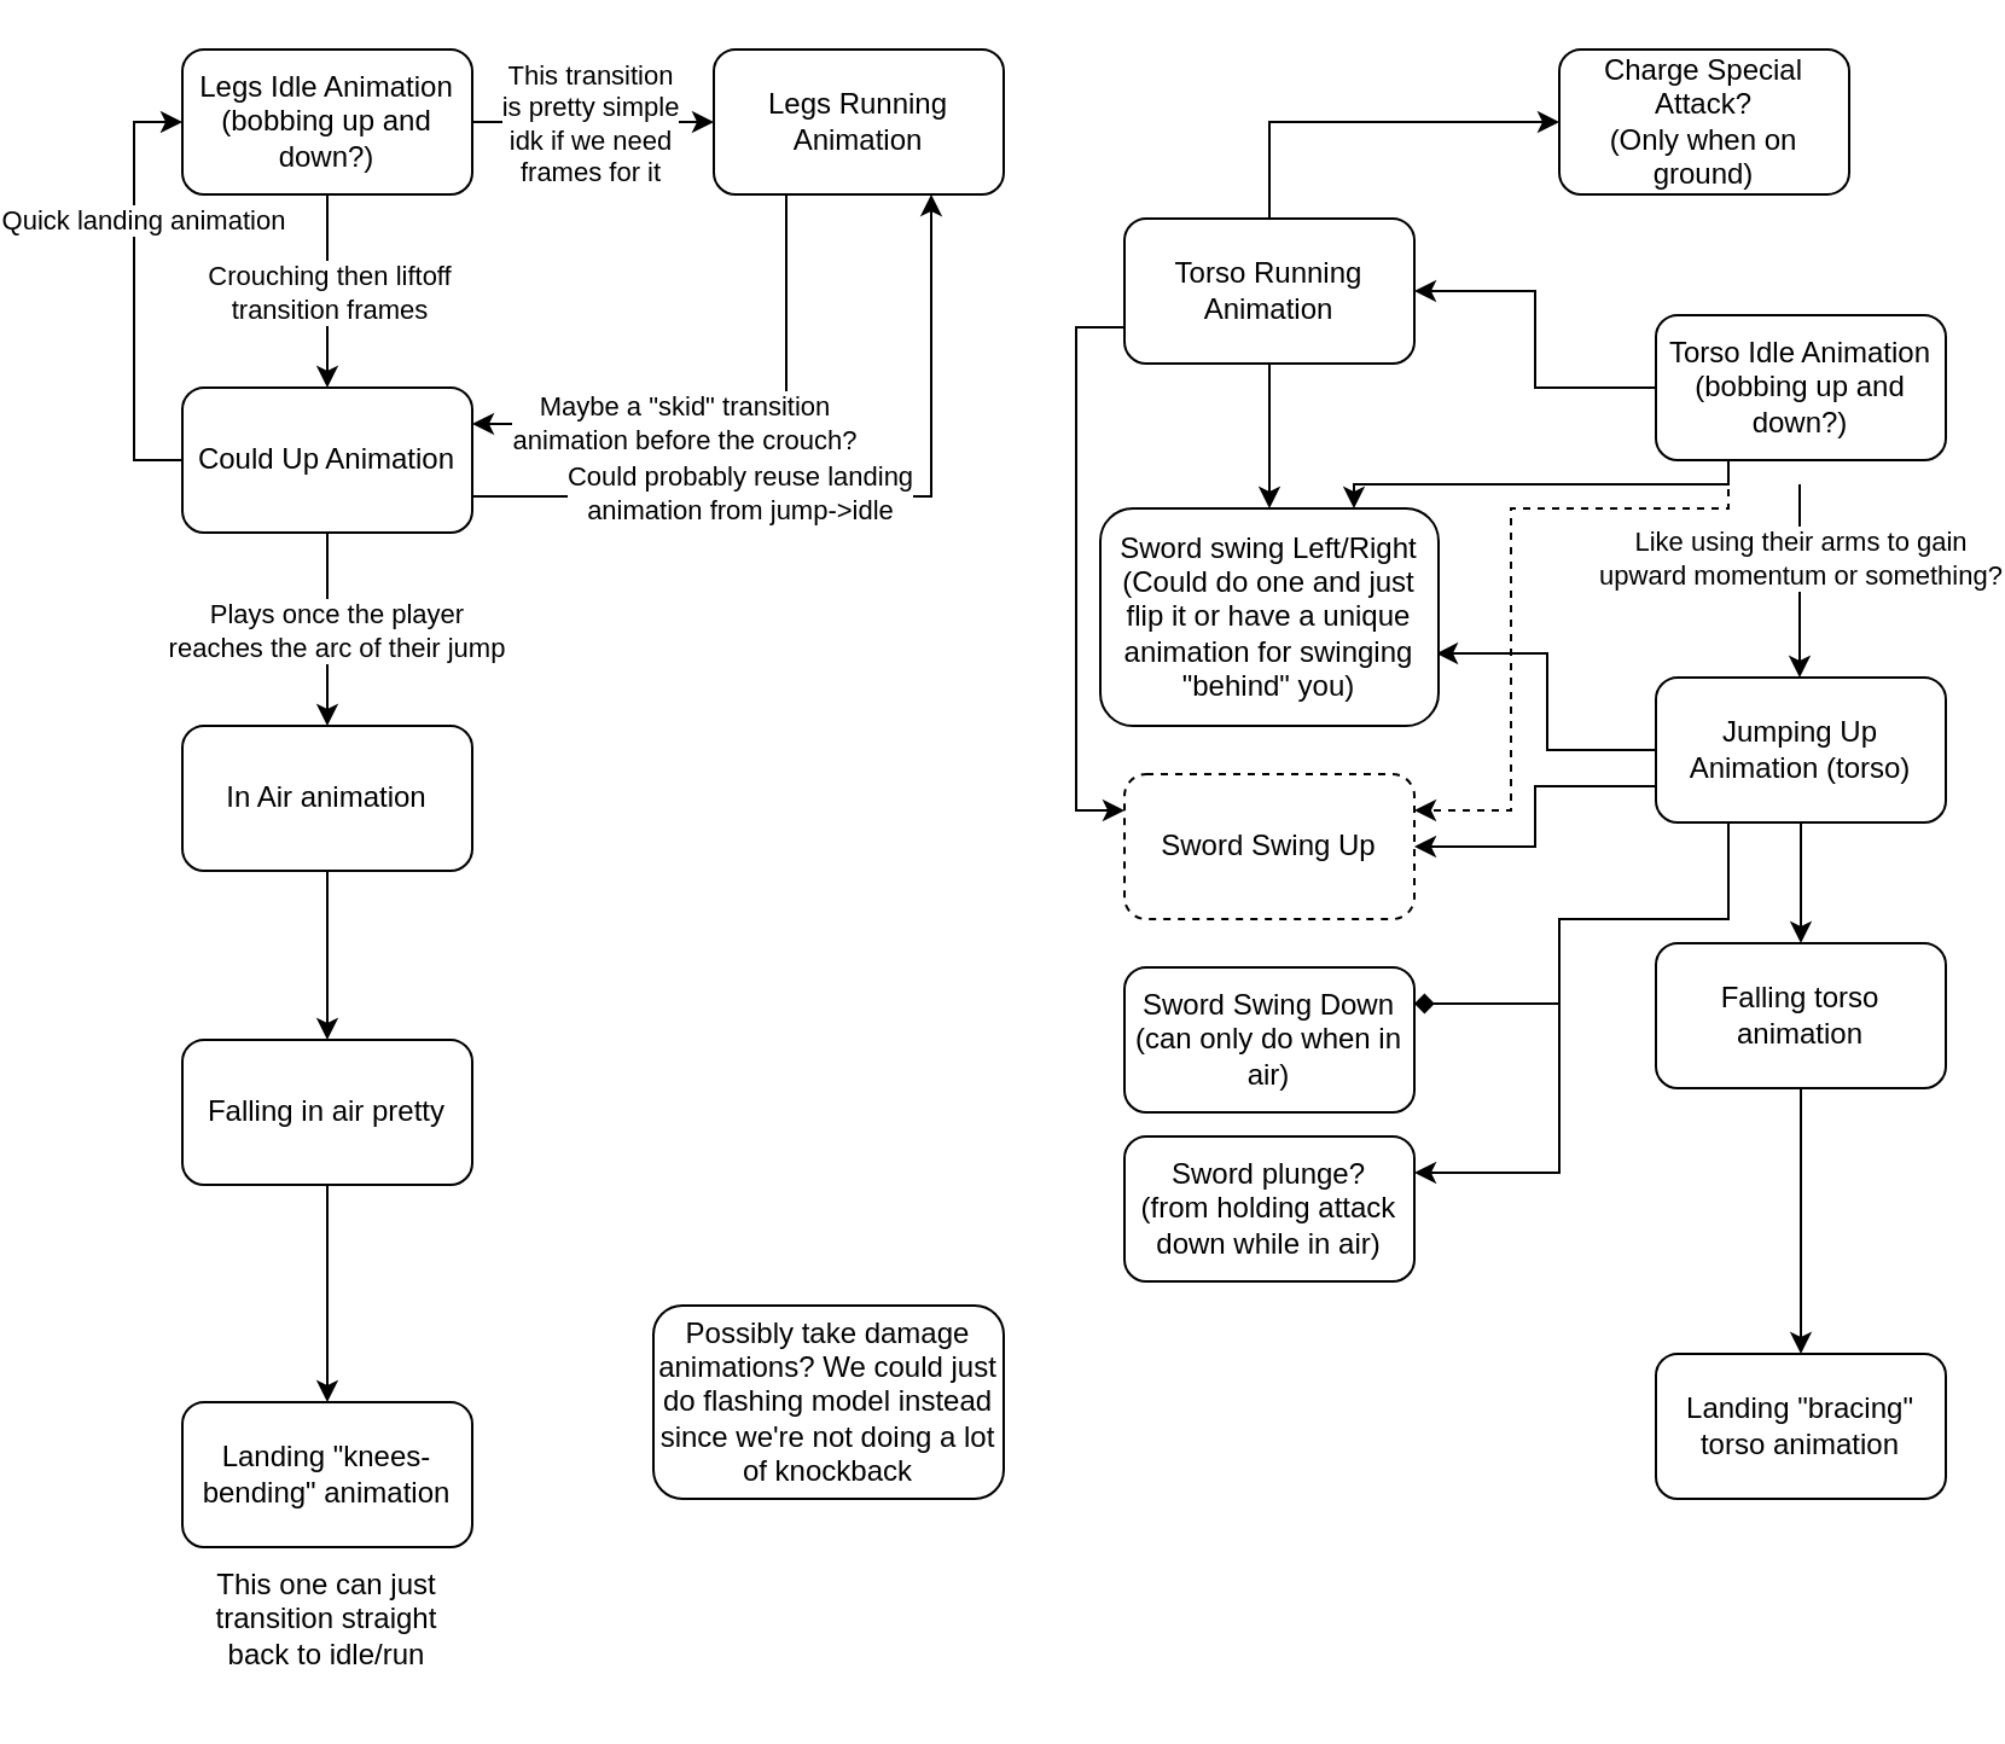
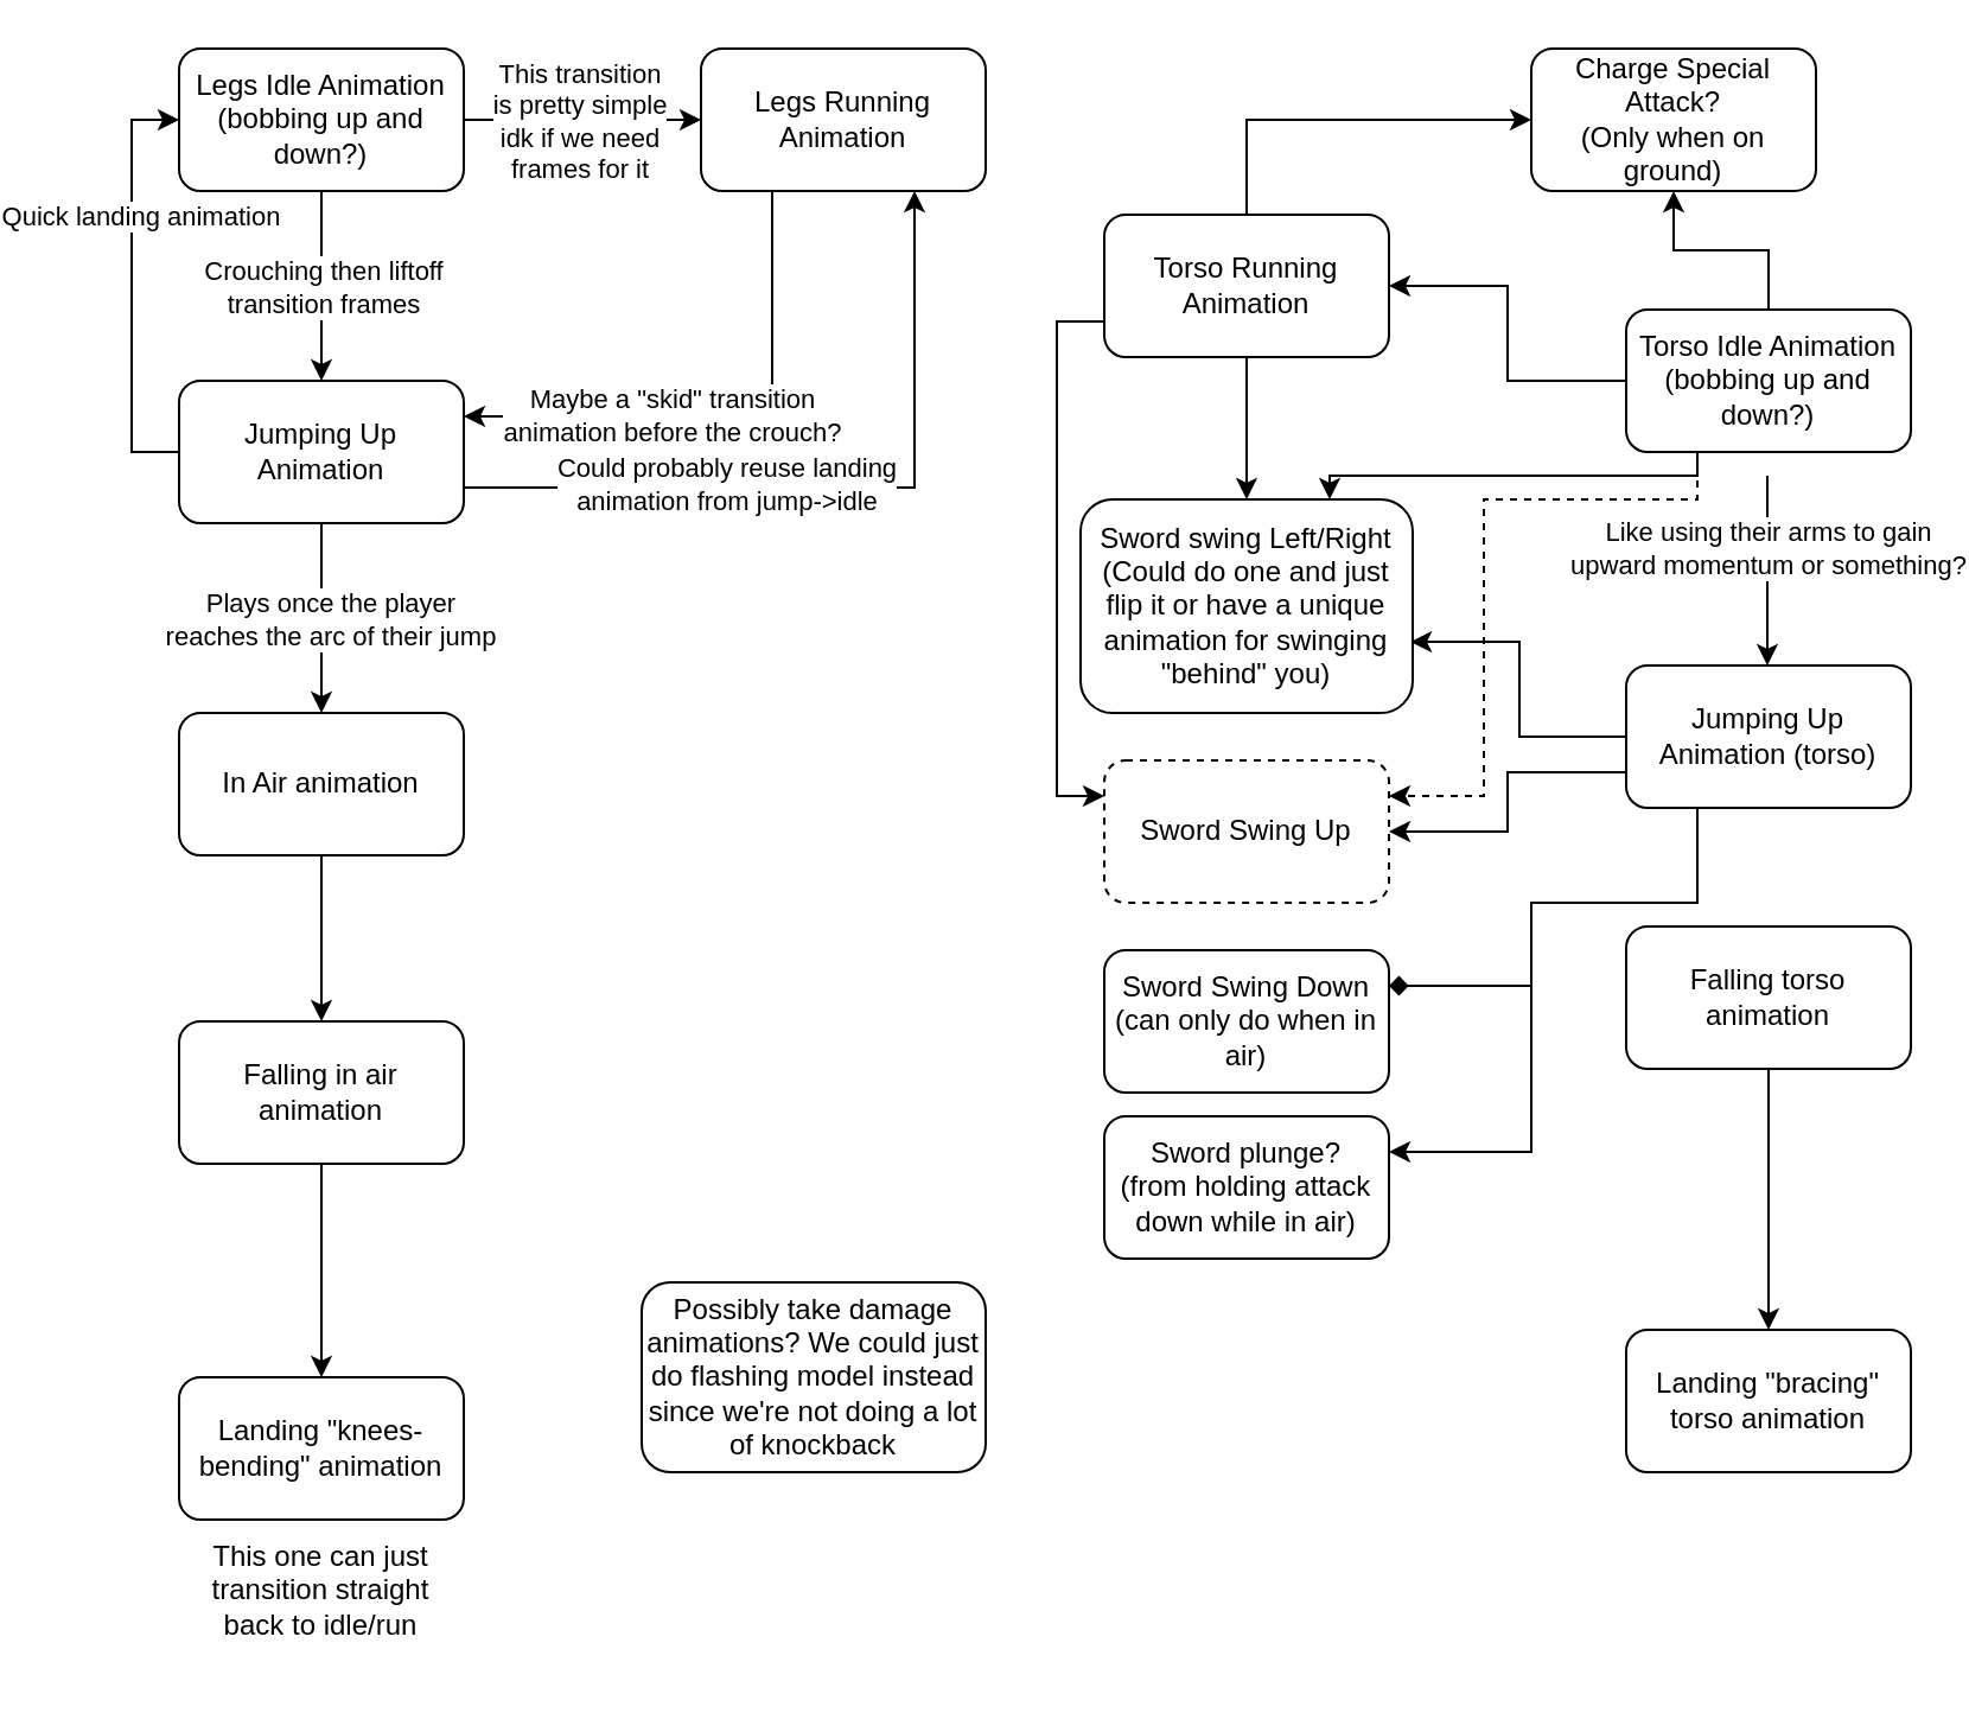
  <mxCell id="0" />
  <mxCell id="1" parent="0" />
  <mxCell id="2" style="edgeStyle=orthogonalEdgeStyle;rounded=0;orthogonalLoop=1;jettySize=auto;html=1;exitX=0.5;exitY=1;exitDx=0;exitDy=0;entryX=0.5;entryY=0;entryDx=0;entryDy=0;" edge="1" parent="1" source="6" target="20"><mxGeometry relative="1" as="geometry" /></mxCell>
  <mxCell id="3" value="Crouching then liftoff&lt;br&gt;transition frames" style="edgeLabel;html=1;align=center;verticalAlign=middle;resizable=0;points=[];" vertex="1" connectable="0" parent="2"><mxGeometry x="-0.25" y="1" relative="1" as="geometry"><mxPoint x="-1" y="10" as="offset" /></mxGeometry></mxCell>
  <mxCell id="4" style="edgeStyle=orthogonalEdgeStyle;rounded=0;orthogonalLoop=1;jettySize=auto;html=1;exitX=1;exitY=0.5;exitDx=0;exitDy=0;entryX=0;entryY=0.5;entryDx=0;entryDy=0;" edge="1" parent="1" source="6" target="23"><mxGeometry relative="1" as="geometry" /></mxCell>
  <mxCell id="5" value="This transition&lt;br&gt;is pretty simple&lt;br&gt;idk if we need &lt;br&gt;frames for it" style="edgeLabel;html=1;align=center;verticalAlign=middle;resizable=0;points=[];" vertex="1" connectable="0" parent="4"><mxGeometry x="-0.25" y="3" relative="1" as="geometry"><mxPoint x="10" y="3" as="offset" /></mxGeometry></mxCell>
  <mxCell id="6" value="Legs Idle Animation&lt;br&gt;(bobbing up and down?)" style="rounded=1;whiteSpace=wrap;html=1;" vertex="1" parent="1"><mxGeometry x="20" y="20" width="120" height="60" as="geometry" /></mxCell>
  <mxCell id="7" style="edgeStyle=orthogonalEdgeStyle;rounded=0;orthogonalLoop=1;jettySize=auto;html=1;exitX=0.5;exitY=1;exitDx=0;exitDy=0;entryX=0.5;entryY=0;entryDx=0;entryDy=0;" edge="1" parent="1"><mxGeometry relative="1" as="geometry"><mxPoint x="689.5" y="200" as="sourcePoint" /><mxPoint x="689.5" y="280" as="targetPoint" /><Array as="points"><mxPoint x="689.5" y="250" /><mxPoint x="689.5" y="250" /></Array></mxGeometry></mxCell>
  <mxCell id="8" value="Like using their arms to gain &lt;br&gt;upward momentum or something?" style="edgeLabel;html=1;align=center;verticalAlign=middle;resizable=0;points=[];" vertex="1" connectable="0" parent="7"><mxGeometry x="0.25" y="3" relative="1" as="geometry"><mxPoint x="-3" y="-20" as="offset" /></mxGeometry></mxCell>
  <mxCell id="9" style="edgeStyle=orthogonalEdgeStyle;rounded=0;orthogonalLoop=1;jettySize=auto;html=1;exitX=0;exitY=0.5;exitDx=0;exitDy=0;entryX=1;entryY=0.5;entryDx=0;entryDy=0;" edge="1" parent="1" source="13" target="39"><mxGeometry relative="1" as="geometry" /></mxCell>
  <mxCell id="10" style="edgeStyle=orthogonalEdgeStyle;rounded=0;orthogonalLoop=1;jettySize=auto;html=1;exitX=0.25;exitY=1;exitDx=0;exitDy=0;entryX=0.75;entryY=0;entryDx=0;entryDy=0;" edge="1" parent="1" source="13" target="43"><mxGeometry relative="1" as="geometry"><Array as="points"><mxPoint x="660" y="200" /><mxPoint x="505" y="200" /></Array></mxGeometry></mxCell>
  <mxCell id="11" style="edgeStyle=orthogonalEdgeStyle;rounded=0;orthogonalLoop=1;jettySize=auto;html=1;exitX=0.25;exitY=1;exitDx=0;exitDy=0;entryX=1;entryY=0.25;entryDx=0;entryDy=0;dashed=1;" edge="1" parent="1" source="13" target="44"><mxGeometry relative="1" as="geometry"><Array as="points"><mxPoint x="660" y="210" /><mxPoint x="570" y="210" /><mxPoint x="570" y="335" /></Array></mxGeometry></mxCell>
+ <mxCell id="12" style="edgeStyle=orthogonalEdgeStyle;rounded=0;orthogonalLoop=1;jettySize=auto;html=1;exitX=0.5;exitY=0;exitDx=0;exitDy=0;entryX=0.5;entryY=1;entryDx=0;entryDy=0;" edge="1" parent="1" source="13" target="46"><mxGeometry relative="1" as="geometry" /></mxCell>
  <mxCell id="13" value="Torso Idle Animation&lt;br&gt;(bobbing up and down?)" style="rounded=1;whiteSpace=wrap;html=1;" vertex="1" parent="1"><mxGeometry x="630" y="130" width="120" height="60" as="geometry" /></mxCell>
  <mxCell id="14" style="edgeStyle=orthogonalEdgeStyle;rounded=0;orthogonalLoop=1;jettySize=auto;html=1;exitX=0;exitY=0.5;exitDx=0;exitDy=0;entryX=0;entryY=0.5;entryDx=0;entryDy=0;" edge="1" parent="1" source="20" target="6"><mxGeometry relative="1" as="geometry" /></mxCell>
  <mxCell id="15" value="Quick landing animation" style="edgeLabel;html=1;align=center;verticalAlign=middle;resizable=0;points=[];" vertex="1" connectable="0" parent="14"><mxGeometry x="0.111" y="-3" relative="1" as="geometry"><mxPoint y="-20" as="offset" /></mxGeometry></mxCell>
  <mxCell id="16" style="edgeStyle=orthogonalEdgeStyle;rounded=0;orthogonalLoop=1;jettySize=auto;html=1;exitX=1;exitY=0.75;exitDx=0;exitDy=0;entryX=0.75;entryY=1;entryDx=0;entryDy=0;" edge="1" parent="1" source="20" target="23"><mxGeometry relative="1" as="geometry" /></mxCell>
  <mxCell id="17" value="Could probably reuse landing &lt;br&gt;animation from jump-&amp;gt;idle" style="edgeLabel;html=1;align=center;verticalAlign=middle;resizable=0;points=[];" vertex="1" connectable="0" parent="16"><mxGeometry x="-0.562" y="2" relative="1" as="geometry"><mxPoint x="41" as="offset" /></mxGeometry></mxCell>
  <mxCell id="18" style="edgeStyle=orthogonalEdgeStyle;rounded=0;orthogonalLoop=1;jettySize=auto;html=1;exitX=0.5;exitY=1;exitDx=0;exitDy=0;entryX=0.5;entryY=0;entryDx=0;entryDy=0;" edge="1" parent="1" source="20" target="25"><mxGeometry relative="1" as="geometry" /></mxCell>
  <mxCell id="19" value="Plays once the player &lt;br&gt;reaches the arc of their jump" style="edgeLabel;html=1;align=center;verticalAlign=middle;resizable=0;points=[];" vertex="1" connectable="0" parent="18"><mxGeometry x="0.25" y="3" relative="1" as="geometry"><mxPoint y="-10" as="offset" /></mxGeometry></mxCell>
- <mxCell id="20" value="Could Up Animation" style="rounded=1;whiteSpace=wrap;html=1;" vertex="1" parent="1"><mxGeometry x="20" y="160" width="120" height="60" as="geometry" /></mxCell>
+ <mxCell id="20" value="Jumping Up Animation" style="rounded=1;whiteSpace=wrap;html=1;" vertex="1" parent="1"><mxGeometry x="20" y="160" width="120" height="60" as="geometry" /></mxCell>
  <mxCell id="21" style="edgeStyle=orthogonalEdgeStyle;rounded=0;orthogonalLoop=1;jettySize=auto;html=1;exitX=0.25;exitY=1;exitDx=0;exitDy=0;entryX=1;entryY=0.25;entryDx=0;entryDy=0;" edge="1" parent="1" source="23" target="20"><mxGeometry relative="1" as="geometry" /></mxCell>
  <mxCell id="22" value="Maybe a &quot;skid&quot; transition &lt;br&gt;animation before the crouch?" style="edgeLabel;html=1;align=center;verticalAlign=middle;resizable=0;points=[];" vertex="1" connectable="0" parent="21"><mxGeometry x="0.227" y="-1" relative="1" as="geometry"><mxPoint as="offset" /></mxGeometry></mxCell>
  <mxCell id="23" value="Legs Running Animation" style="rounded=1;whiteSpace=wrap;html=1;" vertex="1" parent="1"><mxGeometry x="240" y="20" width="120" height="60" as="geometry" /></mxCell>
  <mxCell id="24" style="edgeStyle=orthogonalEdgeStyle;rounded=0;orthogonalLoop=1;jettySize=auto;html=1;exitX=0.5;exitY=1;exitDx=0;exitDy=0;entryX=0.5;entryY=0;entryDx=0;entryDy=0;" edge="1" parent="1" source="25" target="27"><mxGeometry relative="1" as="geometry" /></mxCell>
  <mxCell id="25" value="In Air animation" style="rounded=1;whiteSpace=wrap;html=1;" vertex="1" parent="1"><mxGeometry x="20" y="300" width="120" height="60" as="geometry" /></mxCell>
  <mxCell id="26" style="edgeStyle=orthogonalEdgeStyle;rounded=0;orthogonalLoop=1;jettySize=auto;html=1;exitX=0.5;exitY=1;exitDx=0;exitDy=0;entryX=0.5;entryY=0;entryDx=0;entryDy=0;" edge="1" parent="1" source="27" target="28"><mxGeometry relative="1" as="geometry" /></mxCell>
- <mxCell id="27" value="Falling in air pretty" style="rounded=1;whiteSpace=wrap;html=1;" vertex="1" parent="1"><mxGeometry x="20" y="430" width="120" height="60" as="geometry" /></mxCell>
+ <mxCell id="27" value="Falling in air animation" style="rounded=1;whiteSpace=wrap;html=1;" vertex="1" parent="1"><mxGeometry x="20" y="430" width="120" height="60" as="geometry" /></mxCell>
  <mxCell id="28" value="Landing &quot;knees-bending&quot; animation" style="rounded=1;whiteSpace=wrap;html=1;" vertex="1" parent="1"><mxGeometry x="20" y="580" width="120" height="60" as="geometry" /></mxCell>
  <mxCell id="29" value="This one can just transition straight back to idle/run" style="text;html=1;strokeColor=none;fillColor=none;align=center;verticalAlign=middle;whiteSpace=wrap;rounded=0;" vertex="1" parent="1"><mxGeometry x="30" y="640" width="100" height="60" as="geometry" /></mxCell>
- <mxCell id="30" style="edgeStyle=orthogonalEdgeStyle;rounded=0;orthogonalLoop=1;jettySize=auto;html=1;exitX=0.5;exitY=1;exitDx=0;exitDy=0;entryX=0.5;entryY=0;entryDx=0;entryDy=0;" edge="1" parent="1" source="35" target="41"><mxGeometry relative="1" as="geometry" /></mxCell>
  <mxCell id="31" style="edgeStyle=orthogonalEdgeStyle;rounded=0;orthogonalLoop=1;jettySize=auto;html=1;exitX=0;exitY=0.5;exitDx=0;exitDy=0;entryX=0.993;entryY=0.667;entryDx=0;entryDy=0;entryPerimeter=0;" edge="1" parent="1" source="35" target="43"><mxGeometry relative="1" as="geometry" /></mxCell>
  <mxCell id="32" style="edgeStyle=orthogonalEdgeStyle;rounded=0;orthogonalLoop=1;jettySize=auto;html=1;exitX=0;exitY=0.75;exitDx=0;exitDy=0;entryX=1;entryY=0.5;entryDx=0;entryDy=0;" edge="1" parent="1" source="35" target="44"><mxGeometry relative="1" as="geometry" /></mxCell>
  <mxCell id="33" style="edgeStyle=orthogonalEdgeStyle;rounded=0;orthogonalLoop=1;jettySize=auto;html=1;exitX=0.25;exitY=1;exitDx=0;exitDy=0;entryX=1;entryY=0.25;entryDx=0;entryDy=0;endArrow=diamond;" edge="1" parent="1" source="35" target="45"><mxGeometry relative="1" as="geometry"><Array as="points"><mxPoint x="660" y="380" /><mxPoint x="590" y="380" /><mxPoint x="590" y="415" /></Array></mxGeometry></mxCell>
  <mxCell id="34" style="edgeStyle=orthogonalEdgeStyle;rounded=0;orthogonalLoop=1;jettySize=auto;html=1;exitX=0.25;exitY=1;exitDx=0;exitDy=0;entryX=1;entryY=0.25;entryDx=0;entryDy=0;" edge="1" parent="1" source="35" target="48"><mxGeometry relative="1" as="geometry"><Array as="points"><mxPoint x="660" y="380" /><mxPoint x="590" y="380" /><mxPoint x="590" y="485" /></Array></mxGeometry></mxCell>
  <mxCell id="35" value="Jumping Up Animation (torso)" style="rounded=1;whiteSpace=wrap;html=1;" vertex="1" parent="1"><mxGeometry x="630" y="280" width="120" height="60" as="geometry" /></mxCell>
  <mxCell id="36" style="edgeStyle=orthogonalEdgeStyle;rounded=0;orthogonalLoop=1;jettySize=auto;html=1;exitX=0.5;exitY=1;exitDx=0;exitDy=0;entryX=0.5;entryY=0;entryDx=0;entryDy=0;" edge="1" parent="1" source="39" target="43"><mxGeometry relative="1" as="geometry" /></mxCell>
  <mxCell id="37" style="edgeStyle=orthogonalEdgeStyle;rounded=0;orthogonalLoop=1;jettySize=auto;html=1;exitX=0;exitY=0.75;exitDx=0;exitDy=0;entryX=0;entryY=0.25;entryDx=0;entryDy=0;" edge="1" parent="1" source="39" target="44"><mxGeometry relative="1" as="geometry" /></mxCell>
  <mxCell id="38" style="edgeStyle=orthogonalEdgeStyle;rounded=0;orthogonalLoop=1;jettySize=auto;html=1;exitX=0.5;exitY=0;exitDx=0;exitDy=0;entryX=0;entryY=0.5;entryDx=0;entryDy=0;" edge="1" parent="1" source="39" target="46"><mxGeometry relative="1" as="geometry" /></mxCell>
  <mxCell id="39" value="Torso Running Animation" style="rounded=1;whiteSpace=wrap;html=1;" vertex="1" parent="1"><mxGeometry x="410" y="90" width="120" height="60" as="geometry" /></mxCell>
  <mxCell id="40" style="edgeStyle=orthogonalEdgeStyle;rounded=0;orthogonalLoop=1;jettySize=auto;html=1;exitX=0.5;exitY=1;exitDx=0;exitDy=0;entryX=0.5;entryY=0;entryDx=0;entryDy=0;" edge="1" parent="1" source="41" target="42"><mxGeometry relative="1" as="geometry" /></mxCell>
  <mxCell id="41" value="Falling torso animation" style="rounded=1;whiteSpace=wrap;html=1;" vertex="1" parent="1"><mxGeometry x="630" y="390" width="120" height="60" as="geometry" /></mxCell>
  <mxCell id="42" value="Landing &quot;bracing&quot; torso animation" style="rounded=1;whiteSpace=wrap;html=1;" vertex="1" parent="1"><mxGeometry x="630" y="560" width="120" height="60" as="geometry" /></mxCell>
  <mxCell id="43" value="Sword swing Left/Right&lt;br&gt;(Could do one and just flip it or have a unique animation for swinging &quot;behind&quot; you)" style="rounded=1;whiteSpace=wrap;html=1;" vertex="1" parent="1"><mxGeometry x="400" y="210" width="140" height="90" as="geometry" /></mxCell>
  <mxCell id="44" value="Sword Swing Up" style="rounded=1;whiteSpace=wrap;html=1;dashed=1;" vertex="1" parent="1"><mxGeometry x="410" y="320" width="120" height="60" as="geometry" /></mxCell>
  <mxCell id="45" value="Sword Swing Down&lt;br&gt;(can only do when in air)" style="rounded=1;whiteSpace=wrap;html=1;" vertex="1" parent="1"><mxGeometry x="410" y="400" width="120" height="60" as="geometry" /></mxCell>
  <mxCell id="46" value="Charge Special Attack?&lt;br&gt;(Only when on ground)" style="rounded=1;whiteSpace=wrap;html=1;" vertex="1" parent="1"><mxGeometry x="590" y="20" width="120" height="60" as="geometry" /></mxCell>
  <mxCell id="47" value="Possibly take damage animations? We could just do flashing model instead since we're not doing a lot of knockback" style="rounded=1;whiteSpace=wrap;html=1;" vertex="1" parent="1"><mxGeometry x="215" y="540" width="145" height="80" as="geometry" /></mxCell>
  <mxCell id="48" value="Sword plunge?&lt;br&gt;(from holding attack down while in air)" style="rounded=1;whiteSpace=wrap;html=1;" vertex="1" parent="1"><mxGeometry x="410" y="470" width="120" height="60" as="geometry" /></mxCell>
